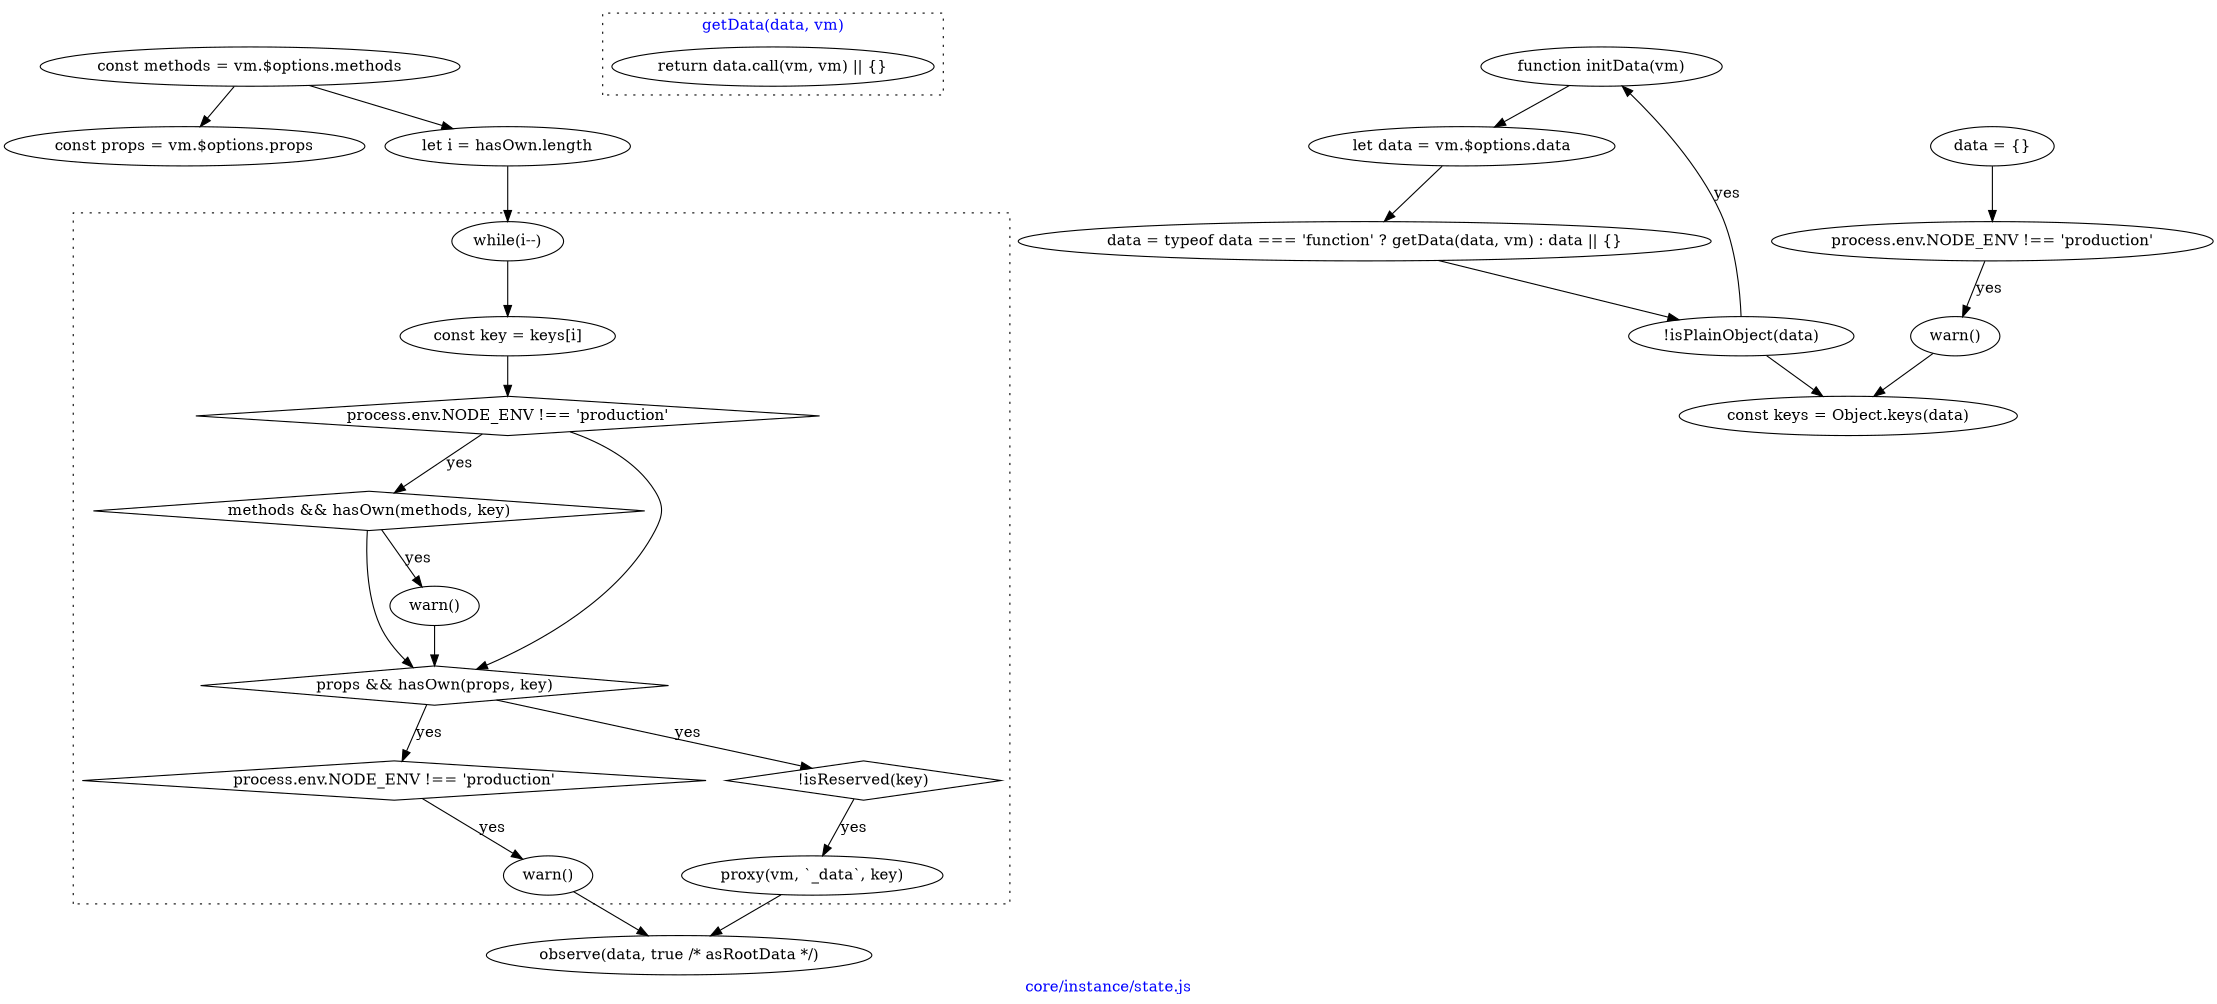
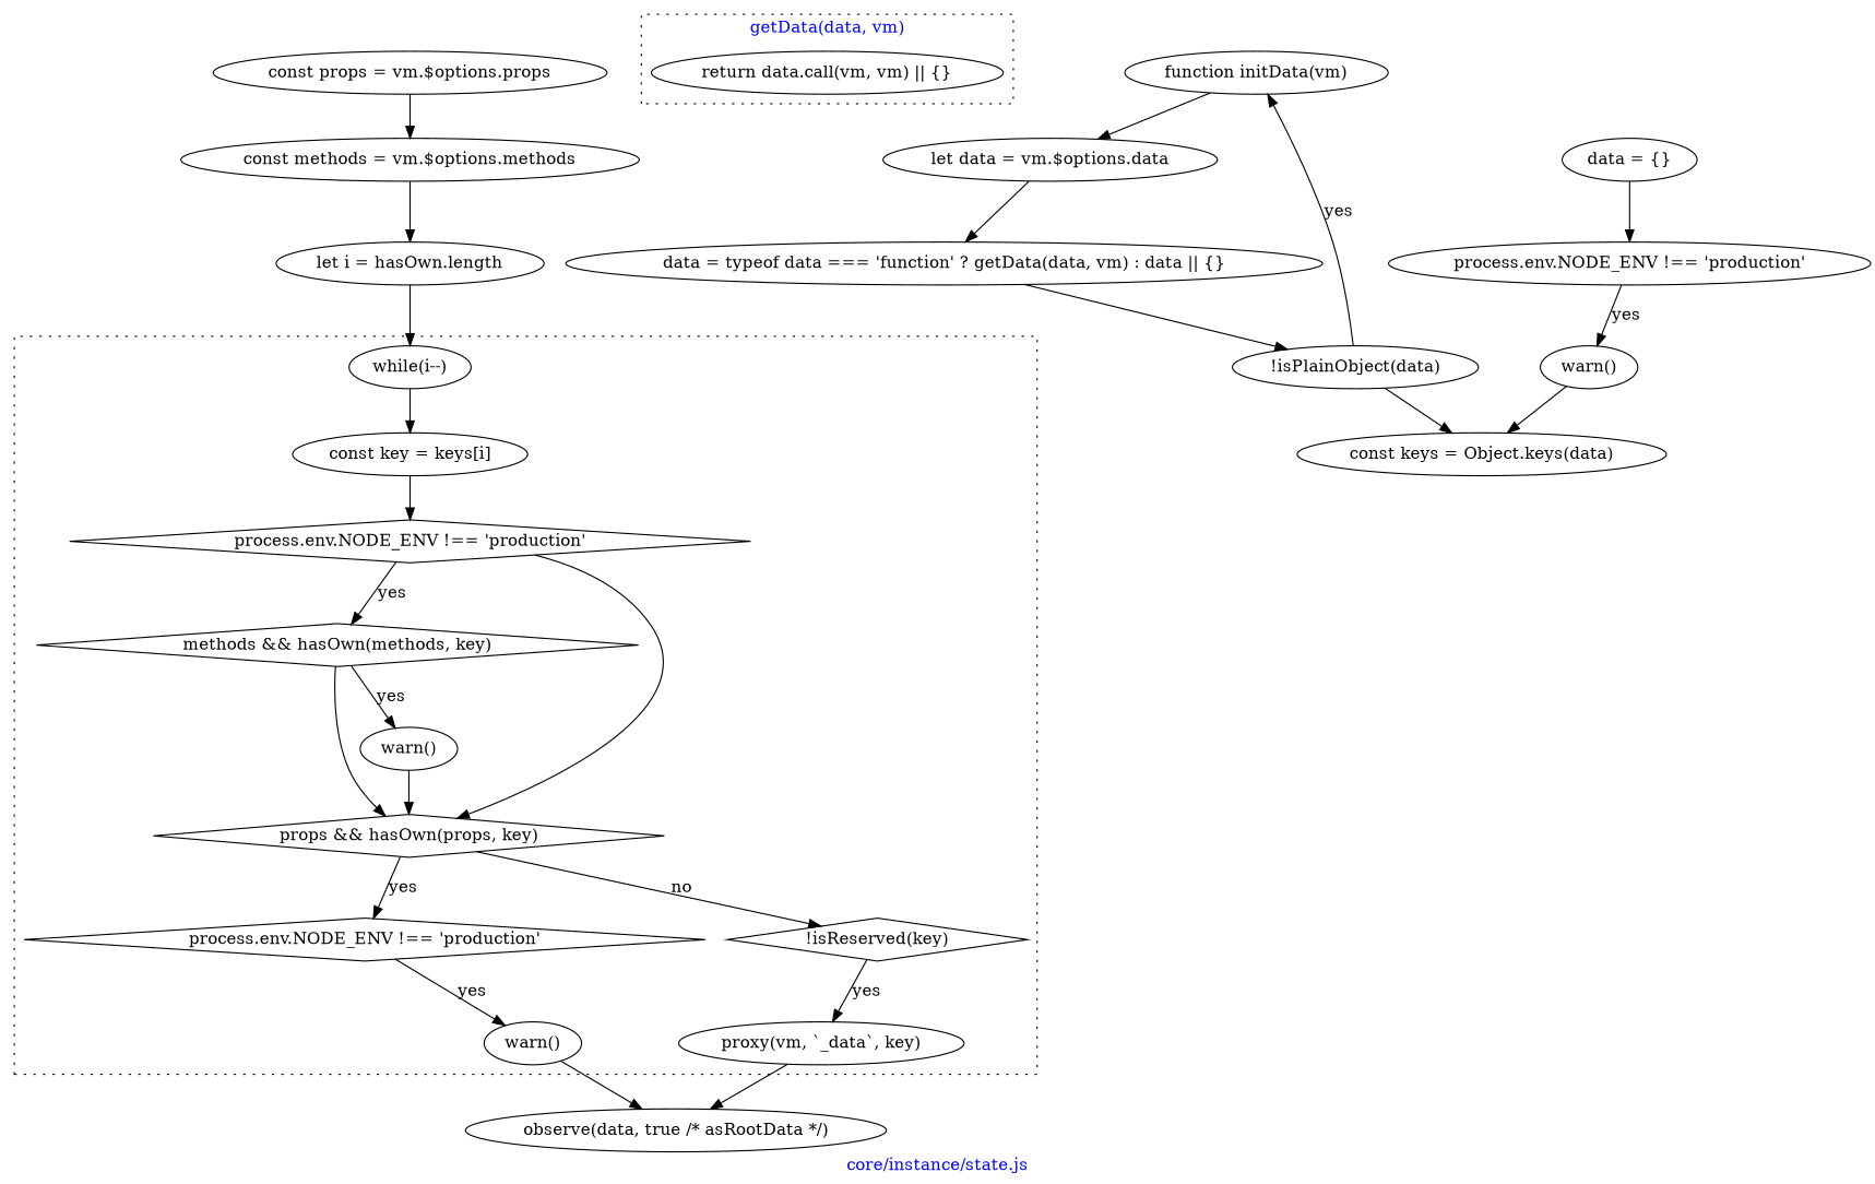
  digraph {
    fontcolor=blue
    label="core/instance/state.js"
    n1 [label="while(i--)"]
    n2 [label="const key = keys[i]"]
    n3 [label="process.env.NODE_ENV !== 'production'" shape=diamond]
    n4 [label="methods && hasOwn(methods, key)" shape=diamond]
    n5 [label="props && hasOwn(props, key)" shape=diamond]
    n6 [label="warn()"]
    n7 [label="process.env.NODE_ENV !== 'production'" shape=diamond]
    n8 [label="!isReserved(key)" shape=diamond]
    n9 [label="warn()"]
    n10 [label="proxy(vm, `_data`, key)"]
    n11 [label="return data.call(vm, vm) || {}"]
    n12 [label="observe(data, true /* asRootData */)"]
    n13 [label="function initData(vm)"]
    n14 [label="let data = vm.$options.data"]
    n15 [label="data = typeof data === 'function' ? getData(data, vm) : data || {}"]
    n16 [label="!isPlainObject(data)" shape=ellipse]
    n17 [label="const keys = Object.keys(data)"]
    n18 [label="data = {}"]
    n19 [label="process.env.NODE_ENV !== 'production'"]
    n20 [label="warn()"]
    n21 [label="const props = vm.$options.props"]
    n22 [label="const methods = vm.$options.methods"]
    n23 [label="let i = hasOwn.length"]
    subgraph cluster_1 {
      label=""
      style=dotted
      n1
      n2
      n3
      n4
      n5
      n6
      n7
      n8
      n9
      n10
    }
    subgraph cluster_2 {
      label="getData(data, vm)"
      style=dotted
      n11
    }
    n1 -> n2
    n2 -> n3
    n3 -> n4 [label=yes]
    n3 -> n5
    n4 -> n5
    n4 -> n6 [label=yes]
    n5 -> n7 [label=yes]
-   n5 -> n8 [label=yes]
+   n5 -> n8 [label=no]
    n6 -> n5
    n7 -> n9 [label=yes]
    n8 -> n10 [label=yes]
    n9 -> n12
    n10 -> n12
    n13 -> n14
    n14 -> n15
    n15 -> n16
    n16 -> n13 [label=yes]
    n16 -> n17
    n18 -> n19
    n19 -> n20 [label=yes]
    n20 -> n17
-   n22 -> n21
+   n21 -> n22
    n22 -> n23
    n23 -> n1
  }
